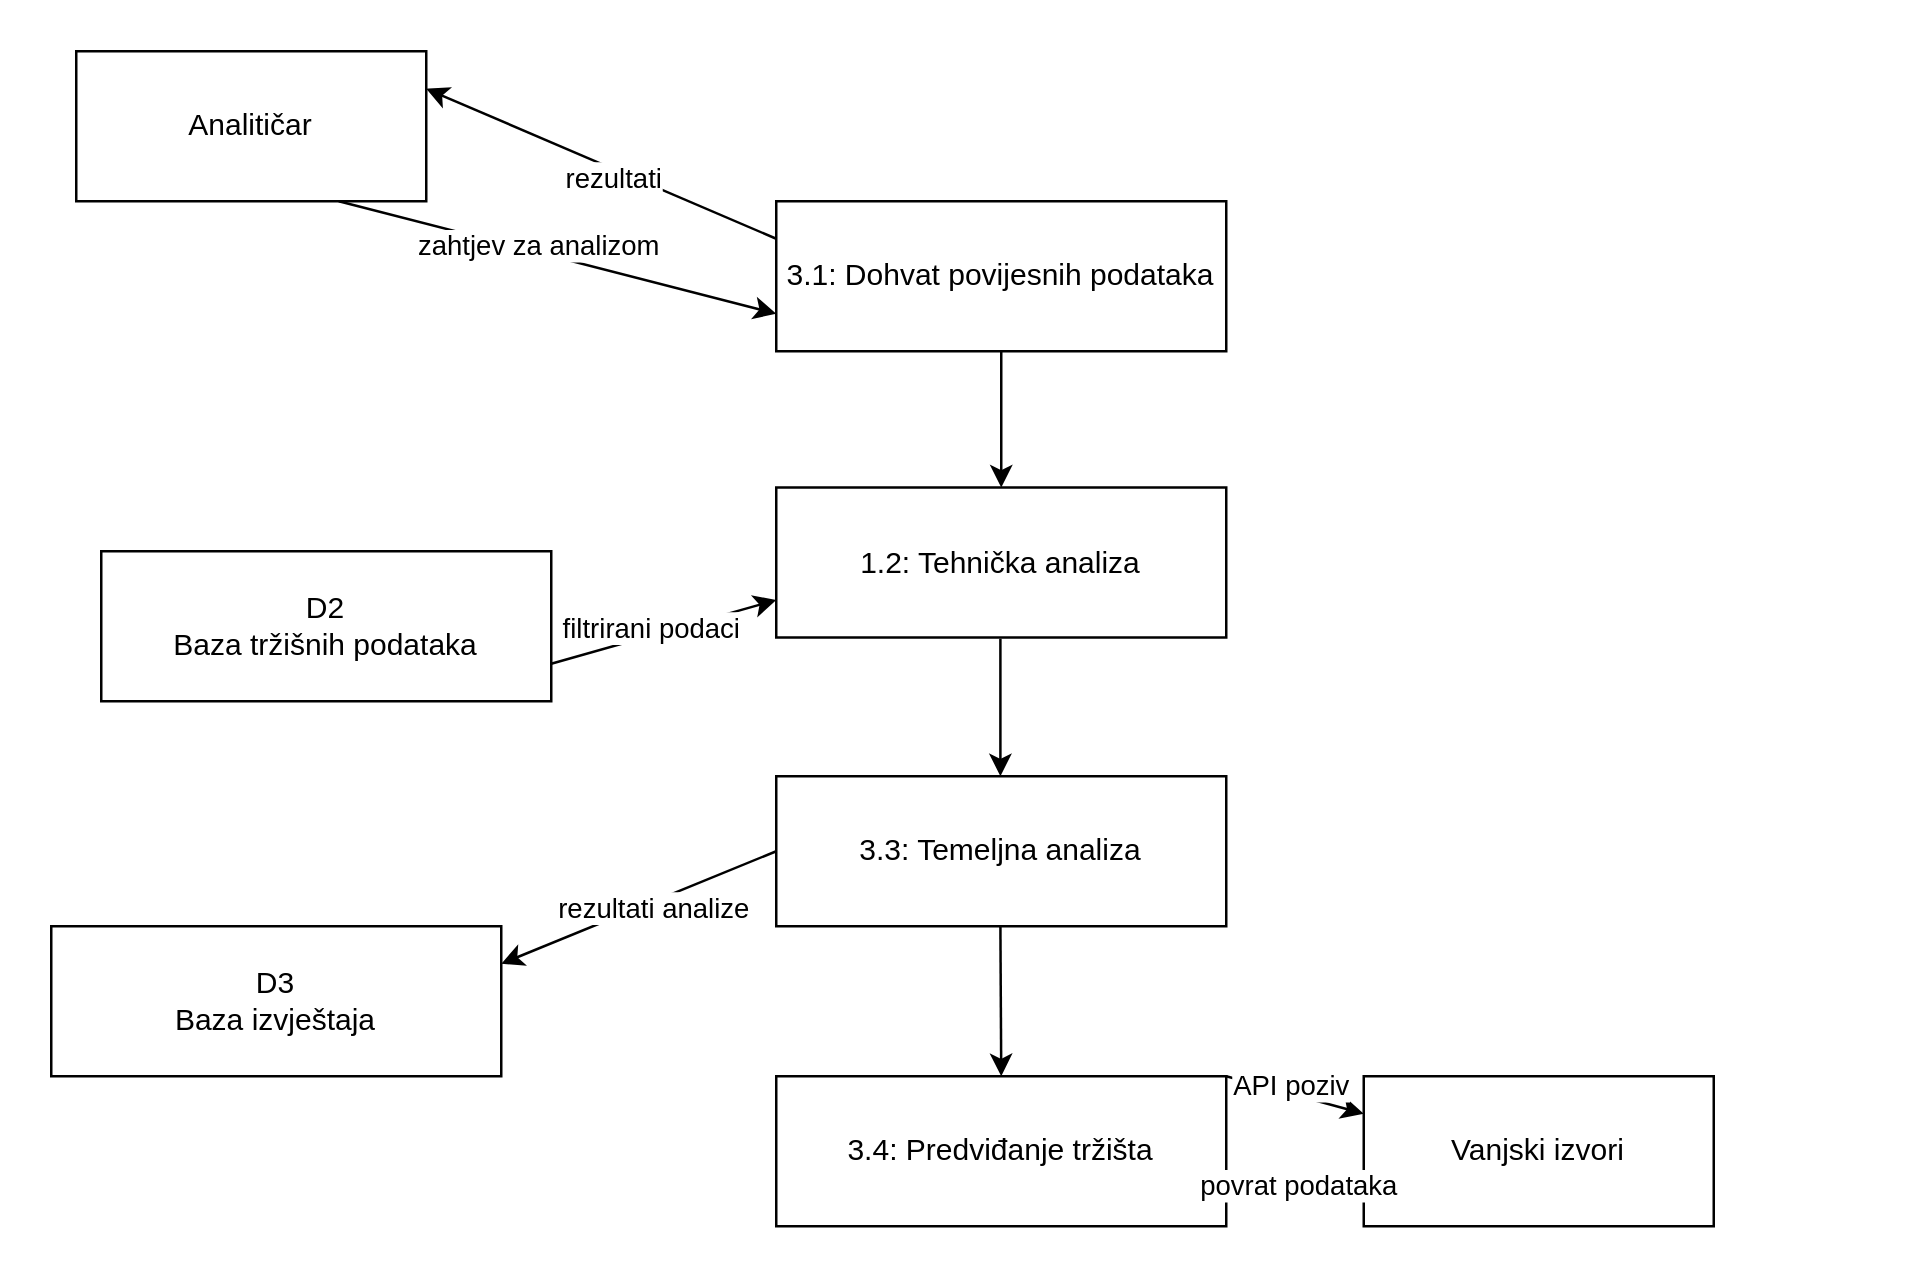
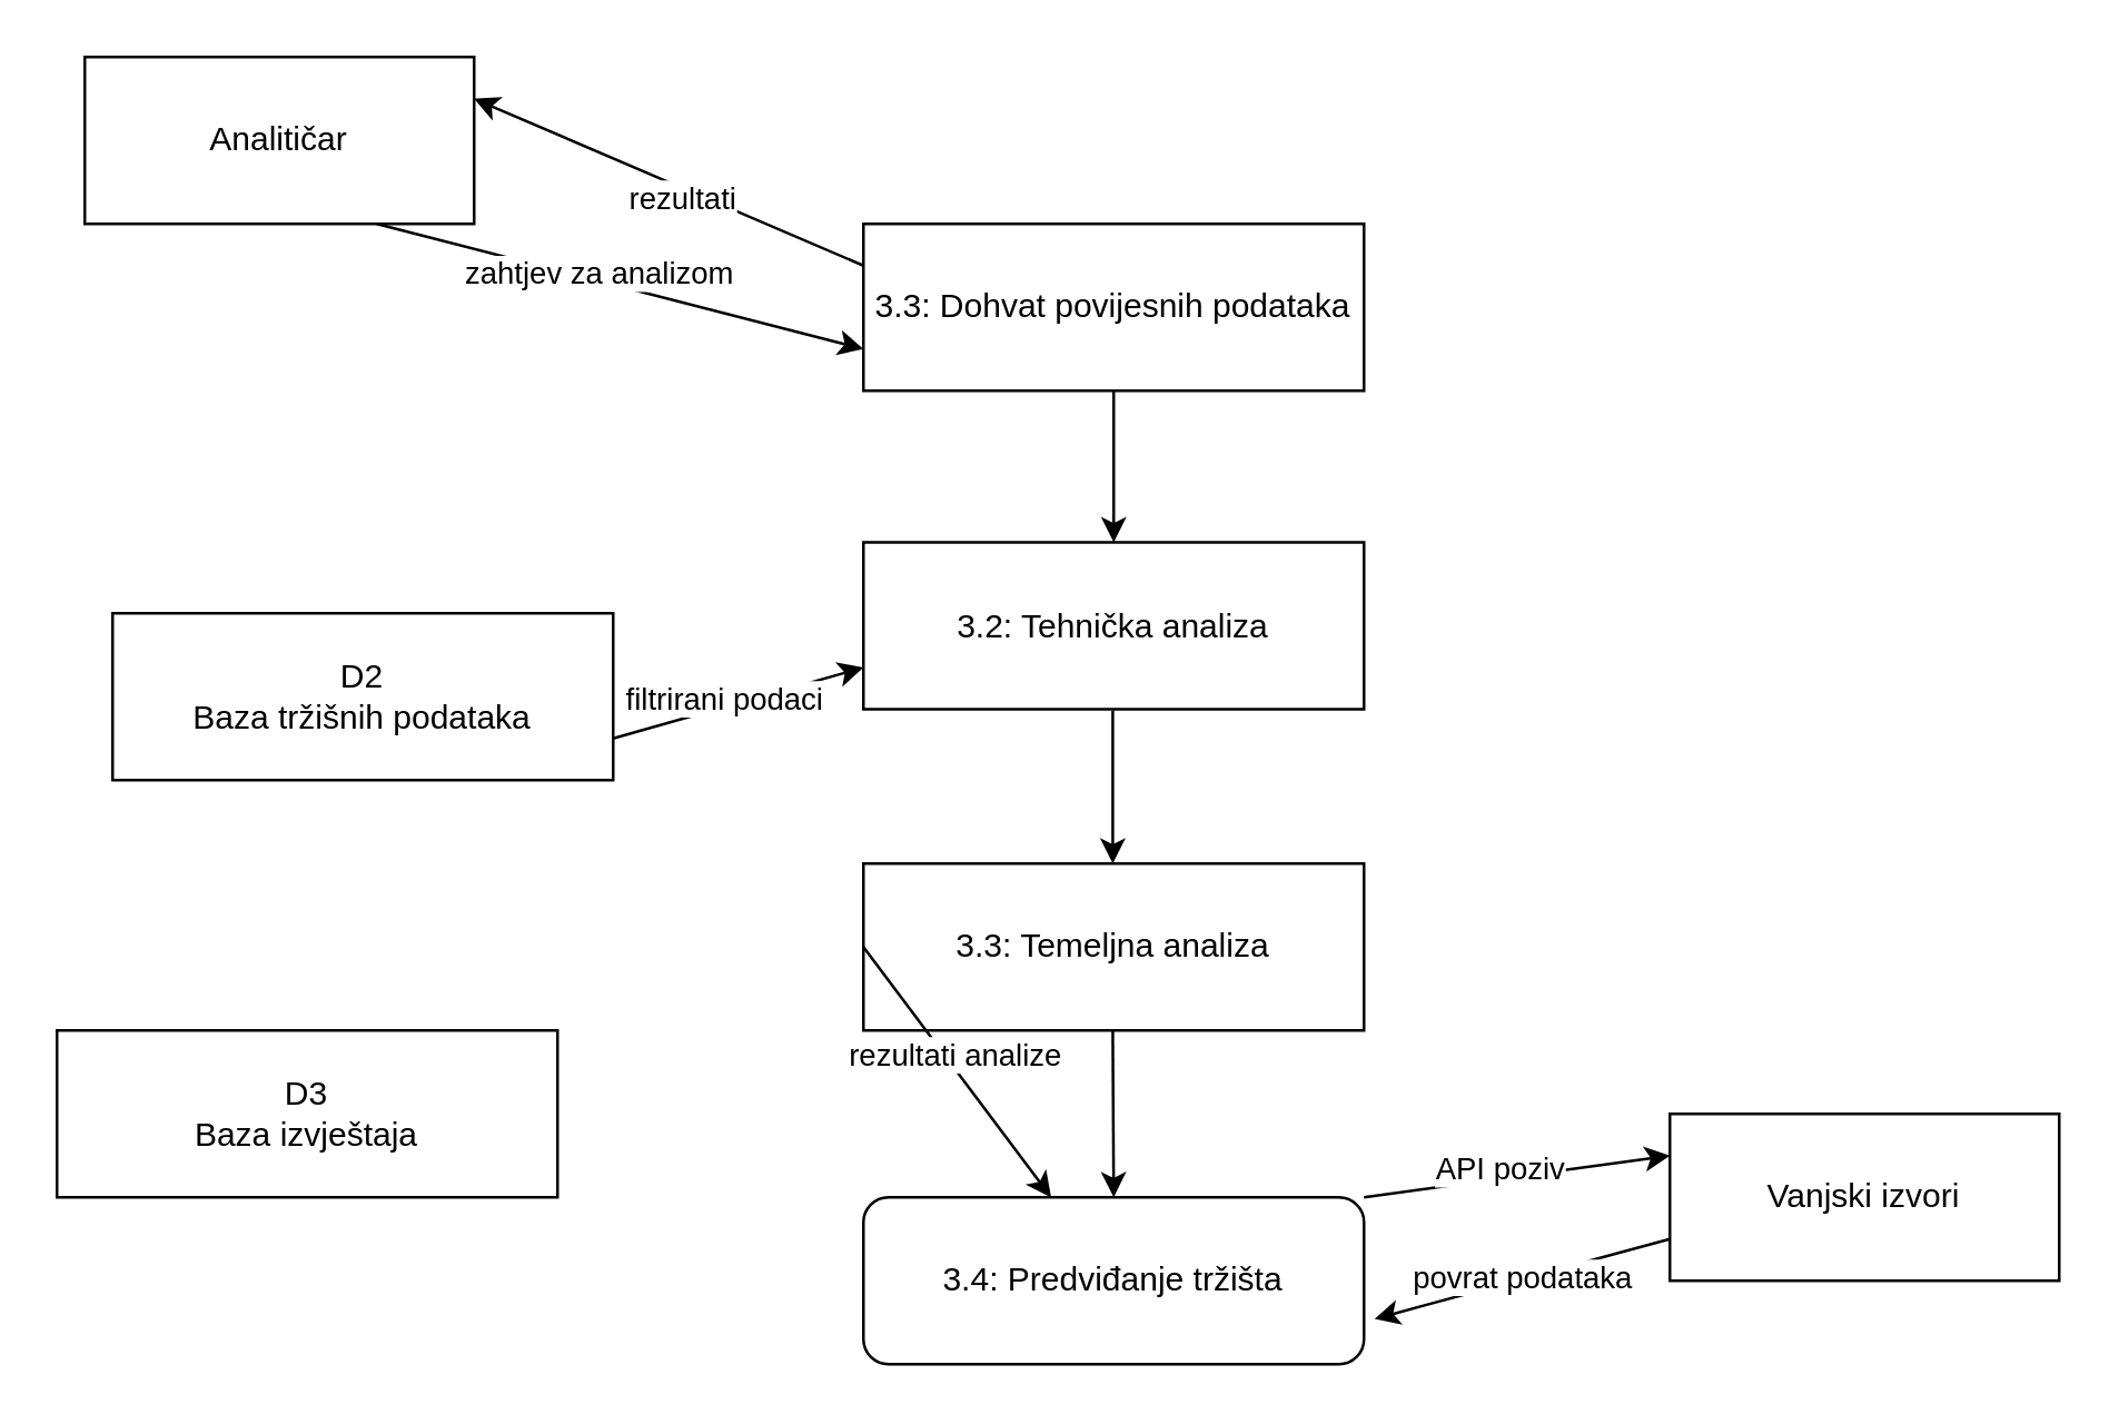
  <mxCell id="0" />
  <mxCell id="1" parent="0" />
- <mxCell id="2" value="&lt;font&gt;Vanjski izvori&lt;br&gt;&lt;/font&gt;" style="rounded=0;whiteSpace=wrap;html=1;fontColor=light-dark(#000000,#000000);fillColor=light-dark(#FFFFFF,#7EA6E0);strokeColor=light-dark(#000000,#000000);" vertex="1" parent="1"><mxGeometry x="545" y="430" width="140" height="60" as="geometry" /></mxCell>
+ <mxCell id="2" value="&lt;font&gt;Vanjski izvori&lt;br&gt;&lt;/font&gt;" style="rounded=0;whiteSpace=wrap;html=1;fontColor=light-dark(#000000,#000000);fillColor=light-dark(#FFFFFF,#7EA6E0);strokeColor=light-dark(#000000,#000000);" vertex="1" parent="1"><mxGeometry x="600" y="400" width="140" height="60" as="geometry" /></mxCell>
  <mxCell id="3" value="&lt;font&gt;Analitičar&lt;/font&gt;" style="rounded=0;whiteSpace=wrap;html=1;fontColor=light-dark(#000000,#000000);fillColor=light-dark(#FFFFFF,#7EA6E0);strokeColor=light-dark(#000000,#000000);" vertex="1" parent="1"><mxGeometry x="30" y="20" width="140" height="60" as="geometry" /></mxCell>
- <mxCell id="4" value="1.2: Tehnička analiza" style="rounded=0;whiteSpace=wrap;html=1;fontColor=light-dark(#000000,#000000);fillColor=light-dark(#FFFFFF,#7EA6E0);strokeColor=light-dark(#000000,#000000);" vertex="1" parent="1"><mxGeometry x="310" y="194.5" width="180" height="60" as="geometry" /></mxCell>
+ <mxCell id="4" value="3.2: Tehnička analiza" style="rounded=0;whiteSpace=wrap;html=1;fontColor=light-dark(#000000,#000000);fillColor=light-dark(#FFFFFF,#7EA6E0);strokeColor=light-dark(#000000,#000000);" vertex="1" parent="1"><mxGeometry x="310" y="194.5" width="180" height="60" as="geometry" /></mxCell>
  <mxCell id="5" value="3.3: Temeljna analiza" style="rounded=0;whiteSpace=wrap;html=1;fontColor=light-dark(#000000,#000000);fillColor=light-dark(#FFFFFF,#7EA6E0);strokeColor=light-dark(#000000,#000000);" vertex="1" parent="1"><mxGeometry x="310" y="310" width="180" height="60" as="geometry" /></mxCell>
- <mxCell id="6" value="3.4: Predviđanje tržišta" style="rounded=0;whiteSpace=wrap;html=1;fontColor=light-dark(#000000,#000000);fillColor=light-dark(#FFFFFF,#7EA6E0);strokeColor=light-dark(#000000,#000000);" vertex="1" parent="1"><mxGeometry x="310" y="430" width="180" height="60" as="geometry" /></mxCell>
+ <mxCell id="6" value="3.4: Predviđanje tržišta" style="whiteSpace=wrap;html=1;fontColor=light-dark(#000000,#000000);fillColor=light-dark(#FFFFFF,#7EA6E0);strokeColor=light-dark(#000000,#000000);rounded=1;" vertex="1" parent="1"><mxGeometry x="310" y="430" width="180" height="60" as="geometry" /></mxCell>
  <mxCell id="7" value="&lt;div&gt;&lt;font style=&quot;color: light-dark(rgb(0, 0, 0), rgb(0, 0, 0)); background-color: light-dark(rgb(255, 255, 255), rgb(255, 255, 255));&quot;&gt;API poziv&lt;/font&gt;&lt;/div&gt;" style="endArrow=classic;html=1;rounded=0;entryX=0;entryY=0.25;entryDx=0;entryDy=0;exitX=1;exitY=0;exitDx=0;exitDy=0;strokeColor=light-dark(#000000,#000000);" edge="1" parent="1" source="6" target="2"><mxGeometry x="-0.092" y="3" width="50" height="50" relative="1" as="geometry"><mxPoint x="450" y="390" as="sourcePoint" /><mxPoint x="290" y="465" as="targetPoint" /><mxPoint as="offset" /></mxGeometry></mxCell>
  <mxCell id="8" value="&lt;font style=&quot;color: light-dark(rgb(0, 0, 0), rgb(0, 0, 0));&quot;&gt;&lt;span style=&quot;background-color: light-dark(rgb(255, 255, 255), rgb(255, 255, 255));&quot;&gt;povrat podataka&lt;/span&gt;&lt;/font&gt;" style="endArrow=classic;html=1;rounded=0;entryX=1.021;entryY=0.729;entryDx=0;entryDy=0;exitX=0;exitY=0.75;exitDx=0;exitDy=0;strokeColor=light-dark(#000000,#000000);entryPerimeter=0;" edge="1" parent="1" source="2" target="6"><mxGeometry x="0.004" width="50" height="50" relative="1" as="geometry"><mxPoint x="460" y="400" as="sourcePoint" /><mxPoint x="570" y="435" as="targetPoint" /><mxPoint as="offset" /></mxGeometry></mxCell>
- <mxCell id="9" value="3.1: Dohvat povijesnih podataka" style="rounded=0;whiteSpace=wrap;html=1;fontColor=light-dark(#000000,#000000);fillColor=light-dark(#FFFFFF,#7EA6E0);strokeColor=light-dark(#000000,#000000);" vertex="1" parent="1"><mxGeometry x="310" y="80" width="180" height="60" as="geometry" /></mxCell>
+ <mxCell id="9" value="3.3: Dohvat povijesnih podataka" style="rounded=0;whiteSpace=wrap;html=1;fontColor=light-dark(#000000,#000000);fillColor=light-dark(#FFFFFF,#7EA6E0);strokeColor=light-dark(#000000,#000000);" vertex="1" parent="1"><mxGeometry x="310" y="80" width="180" height="60" as="geometry" /></mxCell>
  <mxCell id="10" value="D2&lt;br&gt;Baza tržišnih podataka" style="rounded=0;whiteSpace=wrap;html=1;fontColor=light-dark(#000000,#000000);fillColor=light-dark(#FFFFFF,#7EA6E0);strokeColor=light-dark(#000000,#000000);" vertex="1" parent="1"><mxGeometry x="40" y="220" width="180" height="60" as="geometry" /></mxCell>
  <mxCell id="11" value="D3&lt;br&gt;Baza izvještaja" style="rounded=0;whiteSpace=wrap;html=1;fontColor=light-dark(#000000,#000000);fillColor=light-dark(#FFFFFF,#7EA6E0);strokeColor=light-dark(#000000,#000000);" vertex="1" parent="1"><mxGeometry x="20" y="370" width="180" height="60" as="geometry" /></mxCell>
- <mxCell id="12" value="&lt;font style=&quot;color: light-dark(rgb(0, 0, 0), rgb(0, 0, 0));&quot;&gt;&lt;span style=&quot;background-color: light-dark(rgb(255, 255, 255), rgb(255, 255, 255));&quot;&gt;rezultati analize&lt;/span&gt;&lt;/font&gt;" style="endArrow=classic;html=1;rounded=0;entryX=1;entryY=0.25;entryDx=0;entryDy=0;exitX=0;exitY=0.5;exitDx=0;exitDy=0;strokeColor=light-dark(#000000,#000000);" edge="1" parent="1" source="5" target="11"><mxGeometry x="-0.095" y="3" width="50" height="50" relative="1" as="geometry"><mxPoint x="165" y="440" as="sourcePoint" /><mxPoint x="279" y="481" as="targetPoint" /><mxPoint as="offset" /></mxGeometry></mxCell>
+ <mxCell id="12" value="&lt;font style=&quot;color: light-dark(rgb(0, 0, 0), rgb(0, 0, 0));&quot;&gt;&lt;span style=&quot;background-color: light-dark(rgb(255, 255, 255), rgb(255, 255, 255));&quot;&gt;rezultati analize&lt;/span&gt;&lt;/font&gt;" style="endArrow=classic;html=1;rounded=0;exitX=0;exitY=0.5;exitDx=0;exitDy=0;strokeColor=light-dark(#000000,#000000);" edge="1" parent="1" source="5" target="6"><mxGeometry x="-0.095" y="3" width="50" height="50" relative="1" as="geometry"><mxPoint x="165" y="440" as="sourcePoint" /><mxPoint x="279" y="481" as="targetPoint" /><mxPoint as="offset" /></mxGeometry></mxCell>
  <mxCell id="13" value="&lt;font style=&quot;color: light-dark(rgb(0, 0, 0), rgb(0, 0, 0));&quot;&gt;&lt;span style=&quot;background-color: light-dark(rgb(255, 255, 255), rgb(255, 255, 255));&quot;&gt;filtrirani podaci&lt;/span&gt;&lt;/font&gt;" style="endArrow=classic;html=1;rounded=0;entryX=0;entryY=0.75;entryDx=0;entryDy=0;exitX=0;exitY=0.5;exitDx=0;exitDy=0;strokeColor=light-dark(#000000,#000000);" edge="1" parent="1" target="4"><mxGeometry x="-0.095" y="3" width="50" height="50" relative="1" as="geometry"><mxPoint x="220" y="265" as="sourcePoint" /><mxPoint x="110" y="310" as="targetPoint" /><mxPoint as="offset" /></mxGeometry></mxCell>
  <mxCell id="14" value="" style="endArrow=classic;html=1;rounded=0;entryX=0.5;entryY=0;entryDx=0;entryDy=0;exitX=0.5;exitY=1;exitDx=0;exitDy=0;strokeColor=light-dark(#000000,#000000);" edge="1" parent="1" source="9" target="4"><mxGeometry width="50" height="50" relative="1" as="geometry"><mxPoint x="370" y="170" as="sourcePoint" /><mxPoint x="310" y="300" as="targetPoint" /></mxGeometry></mxCell>
  <mxCell id="15" value="" style="endArrow=classic;html=1;rounded=0;entryX=0.5;entryY=0;entryDx=0;entryDy=0;exitX=0.5;exitY=1;exitDx=0;exitDy=0;strokeColor=light-dark(#000000,#000000);" edge="1" parent="1"><mxGeometry width="50" height="50" relative="1" as="geometry"><mxPoint x="399.66" y="255" as="sourcePoint" /><mxPoint x="399.66" y="310" as="targetPoint" /></mxGeometry></mxCell>
  <mxCell id="16" value="" style="endArrow=classic;html=1;rounded=0;entryX=0.5;entryY=0;entryDx=0;entryDy=0;exitX=0.5;exitY=1;exitDx=0;exitDy=0;strokeColor=light-dark(#000000,#000000);" edge="1" parent="1" target="6"><mxGeometry width="50" height="50" relative="1" as="geometry"><mxPoint x="399.66" y="370" as="sourcePoint" /><mxPoint x="399.66" y="425" as="targetPoint" /></mxGeometry></mxCell>
  <mxCell id="17" value="&lt;font style=&quot;color: light-dark(rgb(0, 0, 0), rgb(0, 0, 0));&quot;&gt;&lt;span style=&quot;background-color: light-dark(rgb(255, 255, 255), rgb(255, 255, 255));&quot;&gt;rezultati&lt;/span&gt;&lt;/font&gt;" style="endArrow=classic;html=1;rounded=0;entryX=1;entryY=0.25;entryDx=0;entryDy=0;exitX=0;exitY=0.25;exitDx=0;exitDy=0;strokeColor=light-dark(#000000,#000000);" edge="1" parent="1" source="9" target="3"><mxGeometry x="-0.095" y="3" width="50" height="50" relative="1" as="geometry"><mxPoint x="320" y="120" as="sourcePoint" /><mxPoint x="95" y="230" as="targetPoint" /><mxPoint as="offset" /></mxGeometry></mxCell>
  <mxCell id="18" value="&lt;font style=&quot;color: light-dark(rgb(0, 0, 0), rgb(0, 0, 0));&quot;&gt;&lt;span style=&quot;background-color: light-dark(rgb(255, 255, 255), rgb(255, 255, 255));&quot;&gt;zahtjev za analizom&lt;/span&gt;&lt;/font&gt;" style="endArrow=classic;html=1;rounded=0;entryX=0;entryY=0.75;entryDx=0;entryDy=0;exitX=0.75;exitY=1;exitDx=0;exitDy=0;strokeColor=light-dark(#000000,#000000);" edge="1" parent="1" source="3" target="9"><mxGeometry x="-0.095" y="3" width="50" height="50" relative="1" as="geometry"><mxPoint x="330" y="130" as="sourcePoint" /><mxPoint x="105" y="240" as="targetPoint" /><mxPoint as="offset" /></mxGeometry></mxCell>
